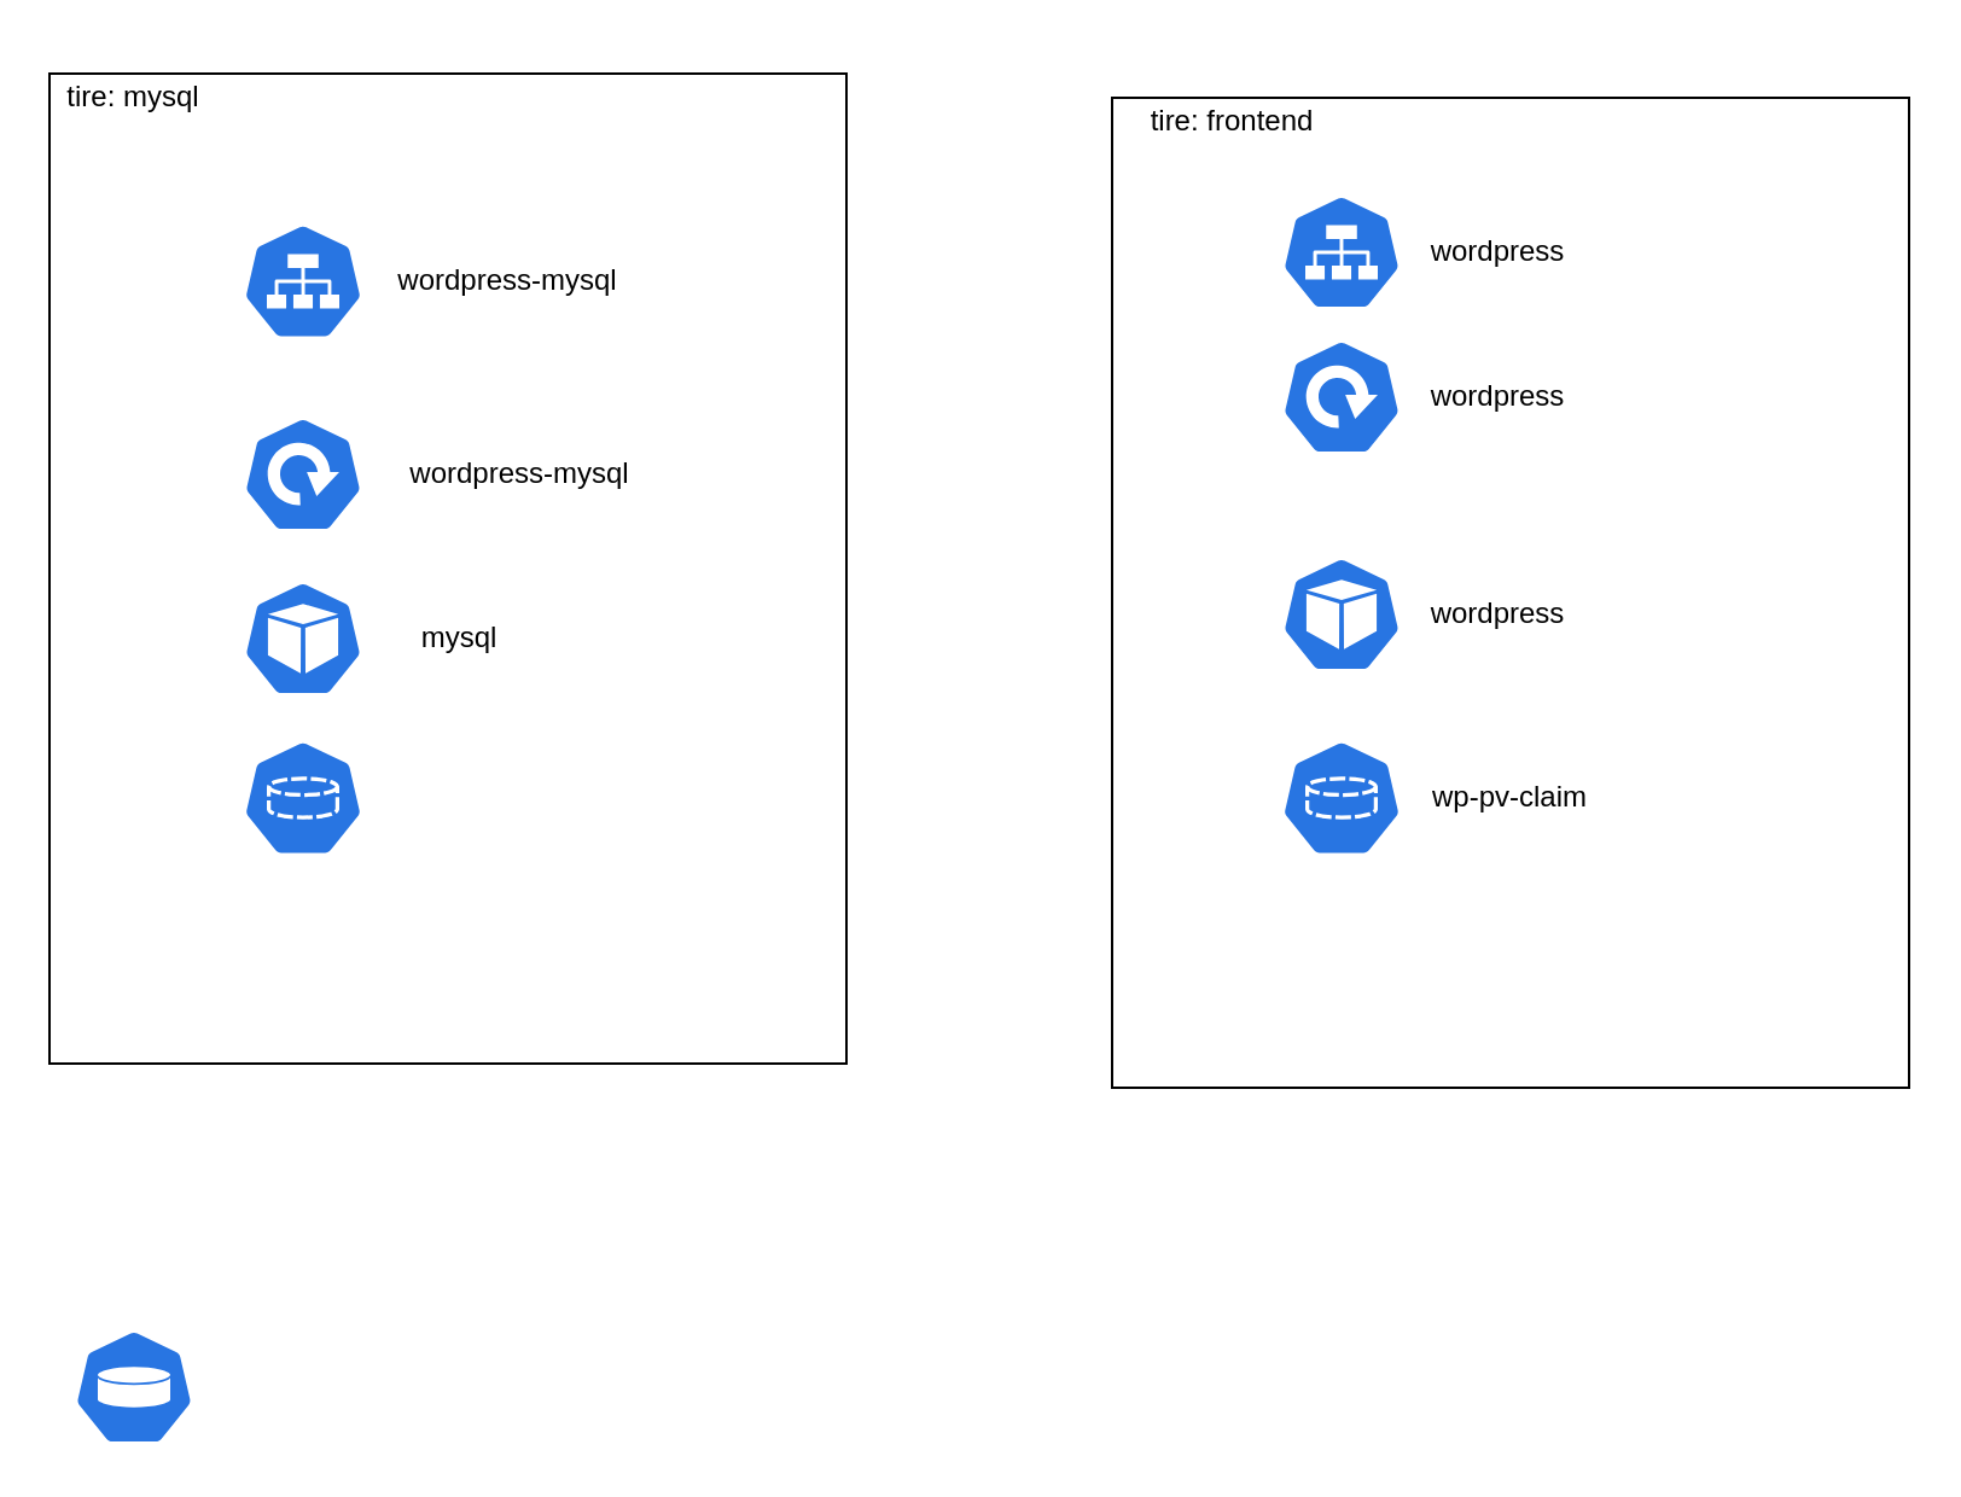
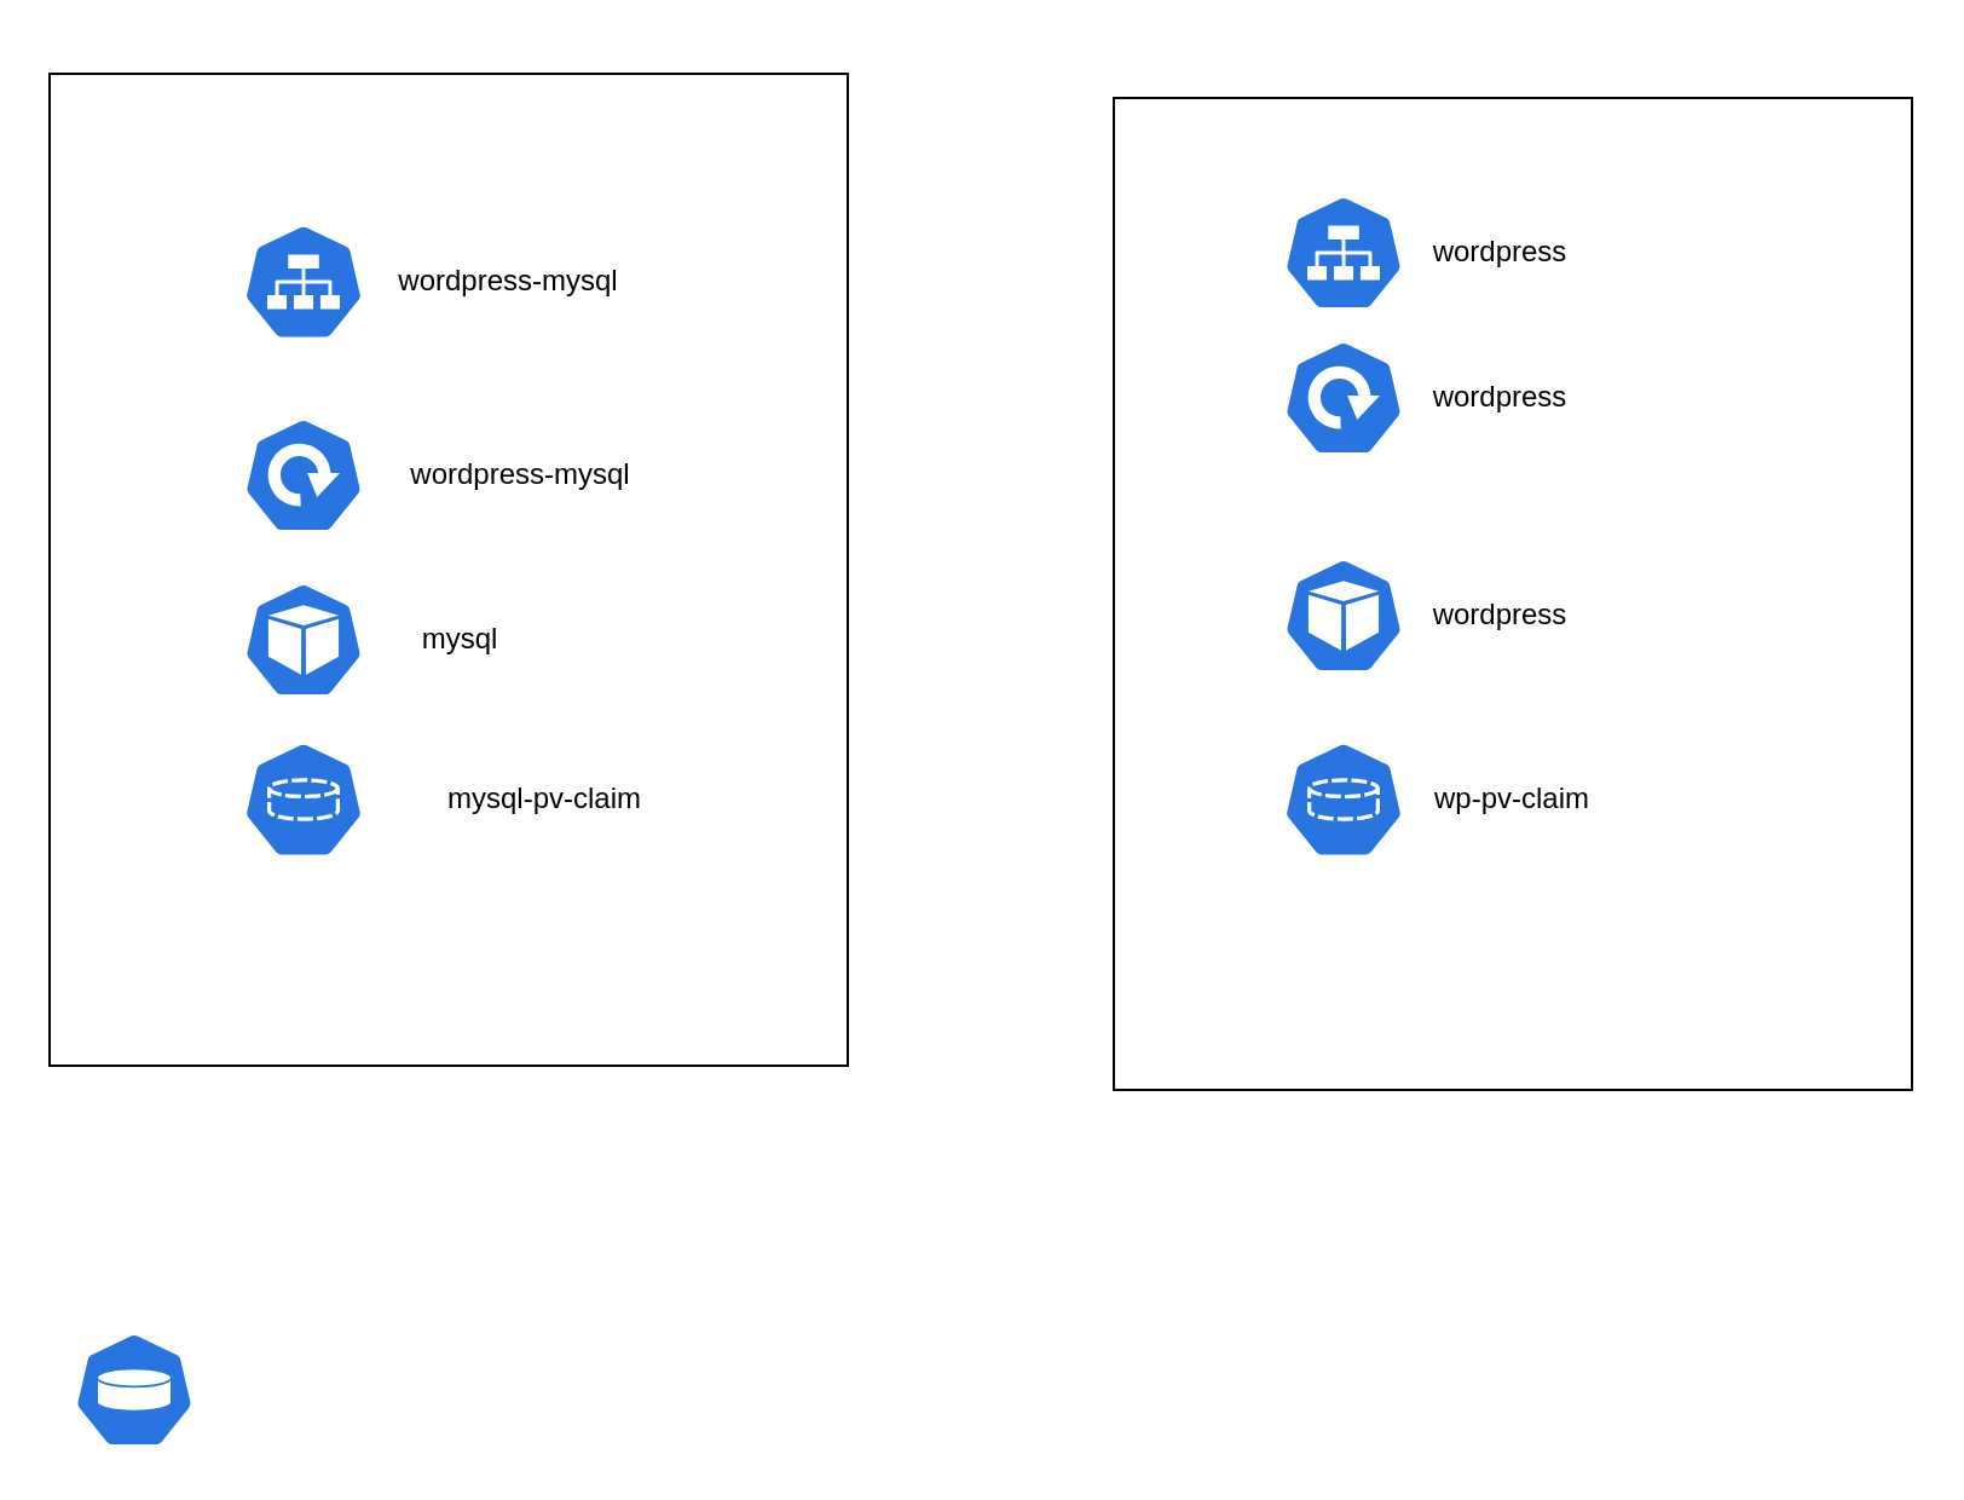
  <mxCell id="0" />
  <mxCell id="1" parent="0" />
  <mxCell id="2" value="" style="group" vertex="1" connectable="0" parent="1"><mxGeometry x="20" y="30" width="330" height="410" as="geometry" /></mxCell>
  <mxCell id="3" value="" style="rounded=0;whiteSpace=wrap;html=1;" vertex="1" parent="2"><mxGeometry width="330" height="410" as="geometry" /></mxCell>
- <mxCell id="4" value="tire: mysql" style="text;html=1;strokeColor=none;fillColor=none;align=center;verticalAlign=middle;whiteSpace=wrap;rounded=0;" vertex="1" parent="2"><mxGeometry width="70" height="20" as="geometry" /></mxCell>
  <mxCell id="5" value="" style="html=1;dashed=0;whitespace=wrap;fillColor=#2875E2;strokeColor=#ffffff;points=[[0.005,0.63,0],[0.1,0.2,0],[0.9,0.2,0],[0.5,0,0],[0.995,0.63,0],[0.72,0.99,0],[0.5,1,0],[0.28,0.99,0]];shape=mxgraph.kubernetes.icon;prIcon=pv" vertex="1" parent="1"><mxGeometry x="30" y="550" width="50" height="48" as="geometry" /></mxCell>
  <mxCell id="6" value="" style="group" vertex="1" connectable="0" parent="1"><mxGeometry x="100" y="60" width="160" height="112" as="geometry" /></mxCell>
  <mxCell id="7" value="" style="html=1;dashed=0;whitespace=wrap;fillColor=#2875E2;strokeColor=#ffffff;points=[[0.005,0.63,0],[0.1,0.2,0],[0.9,0.2,0],[0.5,0,0],[0.995,0.63,0],[0.72,0.99,0],[0.5,1,0],[0.28,0.99,0]];shape=mxgraph.kubernetes.icon;prIcon=svc" vertex="1" parent="6"><mxGeometry width="50" height="112" as="geometry" /></mxCell>
  <mxCell id="8" value="wordpress-mysql" style="text;html=1;strokeColor=none;fillColor=none;align=center;verticalAlign=middle;whiteSpace=wrap;rounded=0;" vertex="1" parent="6"><mxGeometry x="60" y="46" width="100" height="20" as="geometry" /></mxCell>
  <mxCell id="9" value="" style="group" vertex="1" connectable="0" parent="1"><mxGeometry x="100" y="172" width="170" height="48" as="geometry" /></mxCell>
  <mxCell id="10" value="" style="html=1;dashed=0;whitespace=wrap;fillColor=#2875E2;strokeColor=#ffffff;points=[[0.005,0.63,0],[0.1,0.2,0],[0.9,0.2,0],[0.5,0,0],[0.995,0.63,0],[0.72,0.99,0],[0.5,1,0],[0.28,0.99,0]];shape=mxgraph.kubernetes.icon;prIcon=deploy" vertex="1" parent="9"><mxGeometry width="50" height="48" as="geometry" /></mxCell>
  <mxCell id="11" value="wordpress-mysql" style="text;html=1;strokeColor=none;fillColor=none;align=center;verticalAlign=middle;whiteSpace=wrap;rounded=0;" vertex="1" parent="9"><mxGeometry x="60" y="14" width="110" height="20" as="geometry" /></mxCell>
  <mxCell id="12" value="" style="group" vertex="1" connectable="0" parent="1"><mxGeometry x="100" y="300" width="170" height="60" as="geometry" /></mxCell>
  <mxCell id="13" value="" style="html=1;dashed=0;whitespace=wrap;fillColor=#2875E2;strokeColor=#ffffff;points=[[0.005,0.63,0],[0.1,0.2,0],[0.9,0.2,0],[0.5,0,0],[0.995,0.63,0],[0.72,0.99,0],[0.5,1,0],[0.28,0.99,0]];shape=mxgraph.kubernetes.icon;prIcon=pvc" vertex="1" parent="12"><mxGeometry width="50" height="60" as="geometry" /></mxCell>
+ <mxCell id="14" value="mysql-pv-claim" style="text;html=1;strokeColor=none;fillColor=none;align=center;verticalAlign=middle;whiteSpace=wrap;rounded=0;" vertex="1" parent="12"><mxGeometry x="80" y="20" width="90" height="20" as="geometry" /></mxCell>
  <mxCell id="15" value="" style="group" vertex="1" connectable="0" parent="1"><mxGeometry x="100" y="240" width="110" height="48" as="geometry" /></mxCell>
  <mxCell id="16" value="" style="html=1;dashed=0;whitespace=wrap;fillColor=#2875E2;strokeColor=#ffffff;points=[[0.005,0.63,0],[0.1,0.2,0],[0.9,0.2,0],[0.5,0,0],[0.995,0.63,0],[0.72,0.99,0],[0.5,1,0],[0.28,0.99,0]];shape=mxgraph.kubernetes.icon;prIcon=pod" vertex="1" parent="15"><mxGeometry width="50" height="48" as="geometry" /></mxCell>
  <mxCell id="17" value="mysql" style="text;html=1;strokeColor=none;fillColor=none;align=center;verticalAlign=middle;whiteSpace=wrap;rounded=0;" vertex="1" parent="15"><mxGeometry x="70" y="14" width="40" height="20" as="geometry" /></mxCell>
  <mxCell id="18" value="" style="group" vertex="1" connectable="0" parent="1"><mxGeometry x="440" y="20" width="330" height="410" as="geometry" /></mxCell>
  <mxCell id="19" value="" style="group" vertex="1" connectable="0" parent="18"><mxGeometry x="20" y="20" width="330" height="410" as="geometry" /></mxCell>
  <mxCell id="20" value="" style="rounded=0;whiteSpace=wrap;html=1;" vertex="1" parent="19"><mxGeometry width="330" height="410" as="geometry" /></mxCell>
- <mxCell id="21" value="tire: frontend" style="text;html=1;strokeColor=none;fillColor=none;align=center;verticalAlign=middle;whiteSpace=wrap;rounded=0;" vertex="1" parent="19"><mxGeometry width="100" height="20" as="geometry" /></mxCell>
  <mxCell id="22" value="" style="group" vertex="1" connectable="0" parent="19"><mxGeometry x="70" y="260" width="170" height="60" as="geometry" /></mxCell>
  <mxCell id="23" value="" style="html=1;dashed=0;whitespace=wrap;fillColor=#2875E2;strokeColor=#ffffff;points=[[0.005,0.63,0],[0.1,0.2,0],[0.9,0.2,0],[0.5,0,0],[0.995,0.63,0],[0.72,0.99,0],[0.5,1,0],[0.28,0.99,0]];shape=mxgraph.kubernetes.icon;prIcon=pvc" vertex="1" parent="22"><mxGeometry width="50" height="60" as="geometry" /></mxCell>
  <mxCell id="24" value="" style="group" vertex="1" connectable="0" parent="19"><mxGeometry x="70" y="100" width="170" height="48" as="geometry" /></mxCell>
  <mxCell id="25" value="" style="html=1;dashed=0;whitespace=wrap;fillColor=#2875E2;strokeColor=#ffffff;points=[[0.005,0.63,0],[0.1,0.2,0],[0.9,0.2,0],[0.5,0,0],[0.995,0.63,0],[0.72,0.99,0],[0.5,1,0],[0.28,0.99,0]];shape=mxgraph.kubernetes.icon;prIcon=deploy" vertex="1" parent="24"><mxGeometry width="50" height="48" as="geometry" /></mxCell>
  <mxCell id="26" value="wordpress&lt;br&gt;" style="text;html=1;strokeColor=none;fillColor=none;align=center;verticalAlign=middle;whiteSpace=wrap;rounded=0;" vertex="1" parent="24"><mxGeometry x="60" y="14" width="60" height="20" as="geometry" /></mxCell>
  <mxCell id="27" value="" style="group" vertex="1" connectable="0" parent="19"><mxGeometry x="70" y="190" width="110" height="48" as="geometry" /></mxCell>
  <mxCell id="28" value="" style="html=1;dashed=0;whitespace=wrap;fillColor=#2875E2;strokeColor=#ffffff;points=[[0.005,0.63,0],[0.1,0.2,0],[0.9,0.2,0],[0.5,0,0],[0.995,0.63,0],[0.72,0.99,0],[0.5,1,0],[0.28,0.99,0]];shape=mxgraph.kubernetes.icon;prIcon=pod" vertex="1" parent="27"><mxGeometry width="50" height="48" as="geometry" /></mxCell>
  <mxCell id="29" value="wordpress" style="text;html=1;strokeColor=none;fillColor=none;align=center;verticalAlign=middle;whiteSpace=wrap;rounded=0;" vertex="1" parent="27"><mxGeometry x="70" y="14" width="40" height="20" as="geometry" /></mxCell>
  <mxCell id="30" value="wp-pv-claim" style="text;html=1;strokeColor=none;fillColor=none;align=center;verticalAlign=middle;whiteSpace=wrap;rounded=0;" vertex="1" parent="19"><mxGeometry x="130" y="280" width="70" height="20" as="geometry" /></mxCell>
  <mxCell id="31" value="" style="group" vertex="1" connectable="0" parent="18"><mxGeometry x="90" y="60" width="110" height="48" as="geometry" /></mxCell>
  <mxCell id="32" value="" style="html=1;dashed=0;whitespace=wrap;fillColor=#2875E2;strokeColor=#ffffff;points=[[0.005,0.63,0],[0.1,0.2,0],[0.9,0.2,0],[0.5,0,0],[0.995,0.63,0],[0.72,0.99,0],[0.5,1,0],[0.28,0.99,0]];shape=mxgraph.kubernetes.icon;prIcon=svc" vertex="1" parent="31"><mxGeometry width="50" height="48" as="geometry" /></mxCell>
  <mxCell id="33" value="wordpress" style="text;html=1;strokeColor=none;fillColor=none;align=center;verticalAlign=middle;whiteSpace=wrap;rounded=0;" vertex="1" parent="31"><mxGeometry x="70" y="14" width="40" height="20" as="geometry" /></mxCell>
